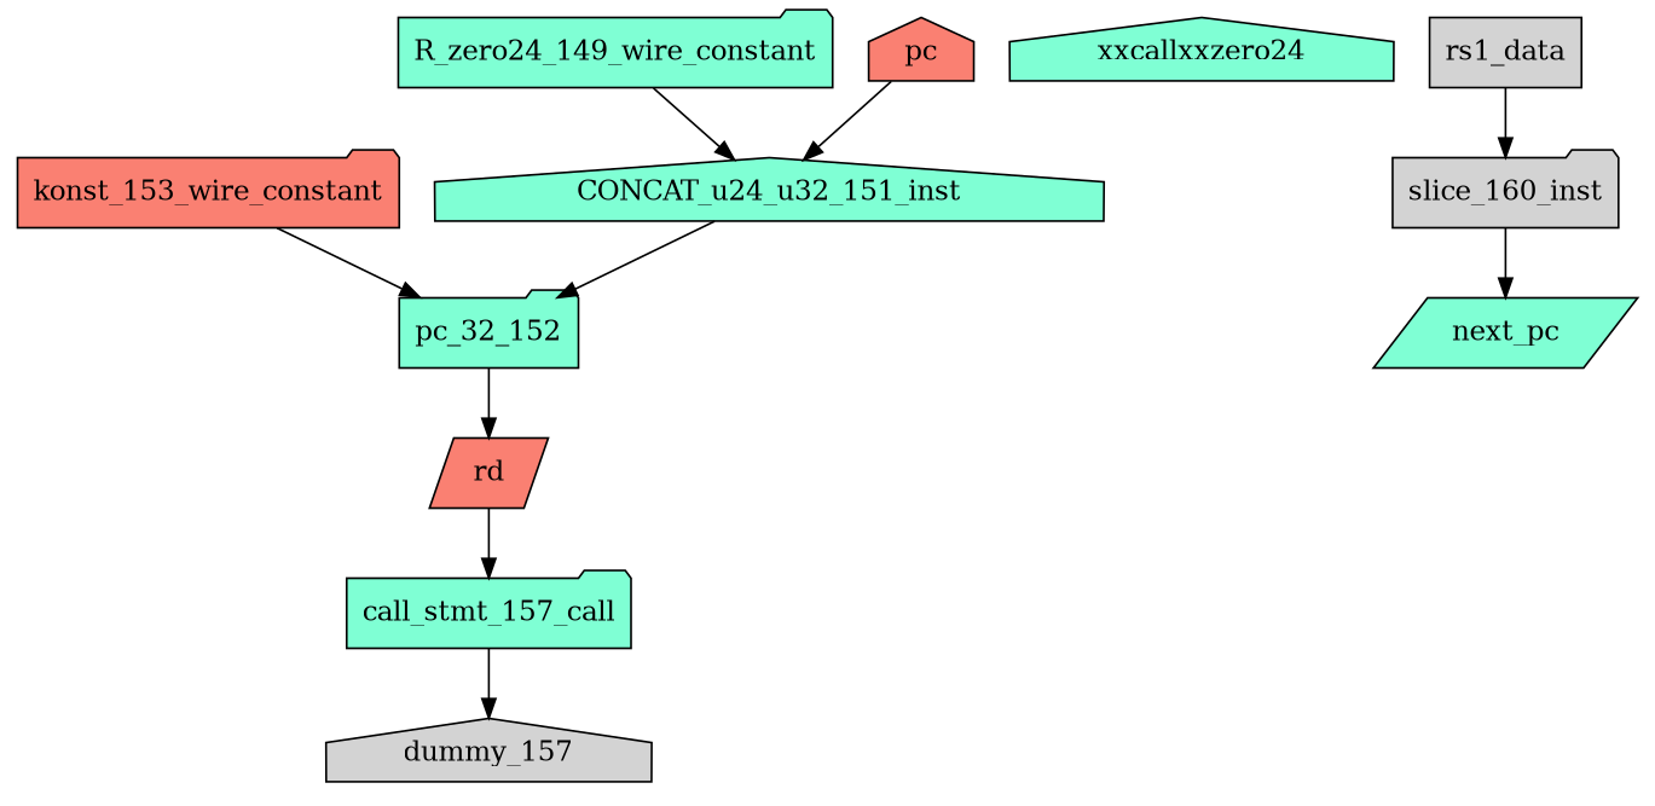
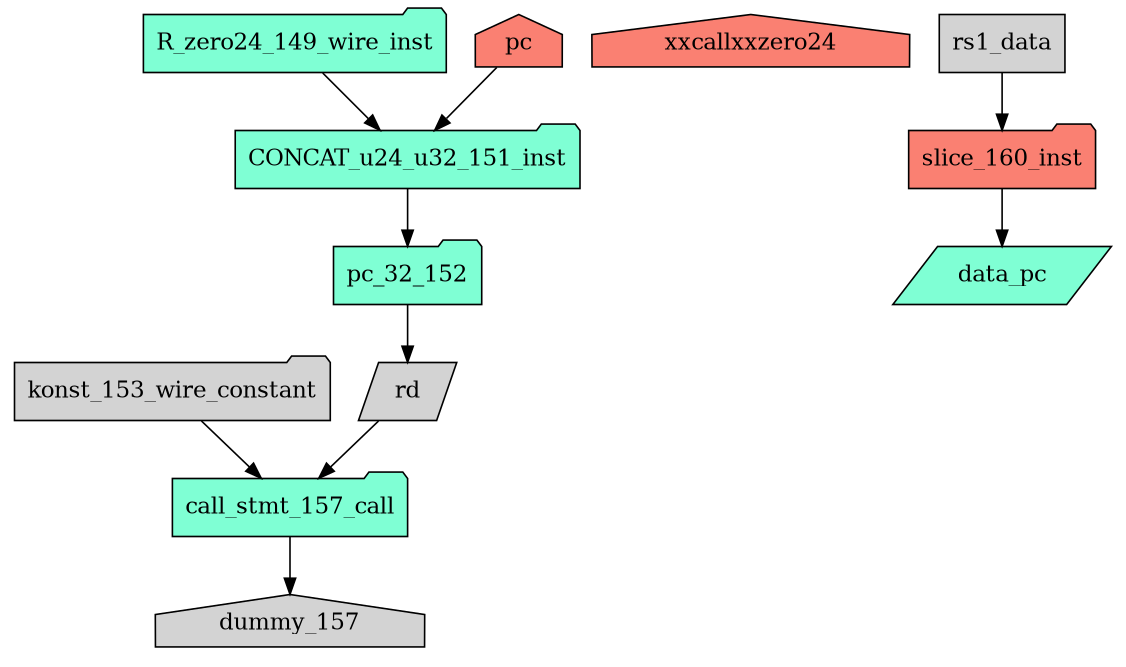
  digraph {
    node [fillcolor=aquamarine shape=folder style=filled]
-   CONCAT_u24_u32_151_inst [shape=house]
-   R_zero24_149_wire_constant
+   CONCAT_u24_u32_151_inst
+   R_zero24_149_wire_constant [label=R_zero24_149_wire_inst]
    pc_32_152
    dummy_157 [fillcolor=lightgrey shape=house]
-   konst_153_wire_constant [fillcolor=salmon]
+   konst_153_wire_constant [fillcolor=lightgrey]
    call_stmt_157_call
-   rd [fillcolor=salmon shape=parallelogram]
-   xxcallxxzero24 [shape=house]
+   rd [fillcolor=lightgrey shape=parallelogram]
+   xxcallxxzero24 [fillcolor=salmon shape=house]
    pc [fillcolor=salmon shape=house]
-   slice_160_inst [fillcolor=lightgrey]
-   next_pc [shape=parallelogram]
+   slice_160_inst [fillcolor=salmon]
+   next_pc [shape=parallelogram label=data_pc]
    rs1_data [fillcolor=lightgrey shape=box]
    CONCAT_u24_u32_151_inst -> pc_32_152
    R_zero24_149_wire_constant -> CONCAT_u24_u32_151_inst
    pc_32_152 -> rd
-   konst_153_wire_constant -> pc_32_152
+   konst_153_wire_constant -> call_stmt_157_call
    call_stmt_157_call -> dummy_157
    rd -> call_stmt_157_call
    pc -> CONCAT_u24_u32_151_inst
    slice_160_inst -> next_pc
    rs1_data -> slice_160_inst
  }
